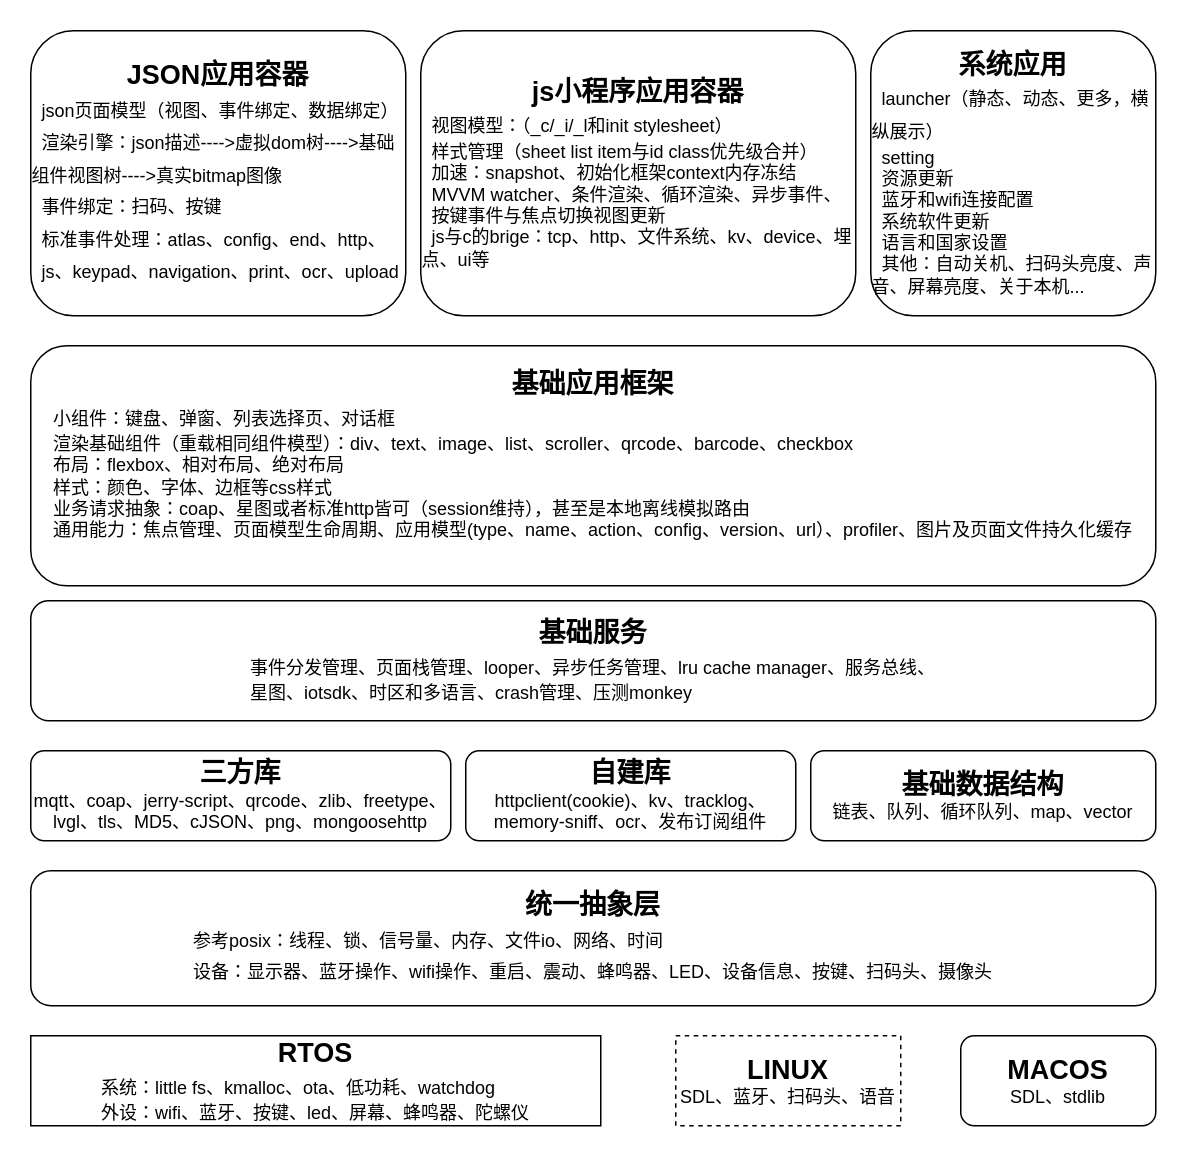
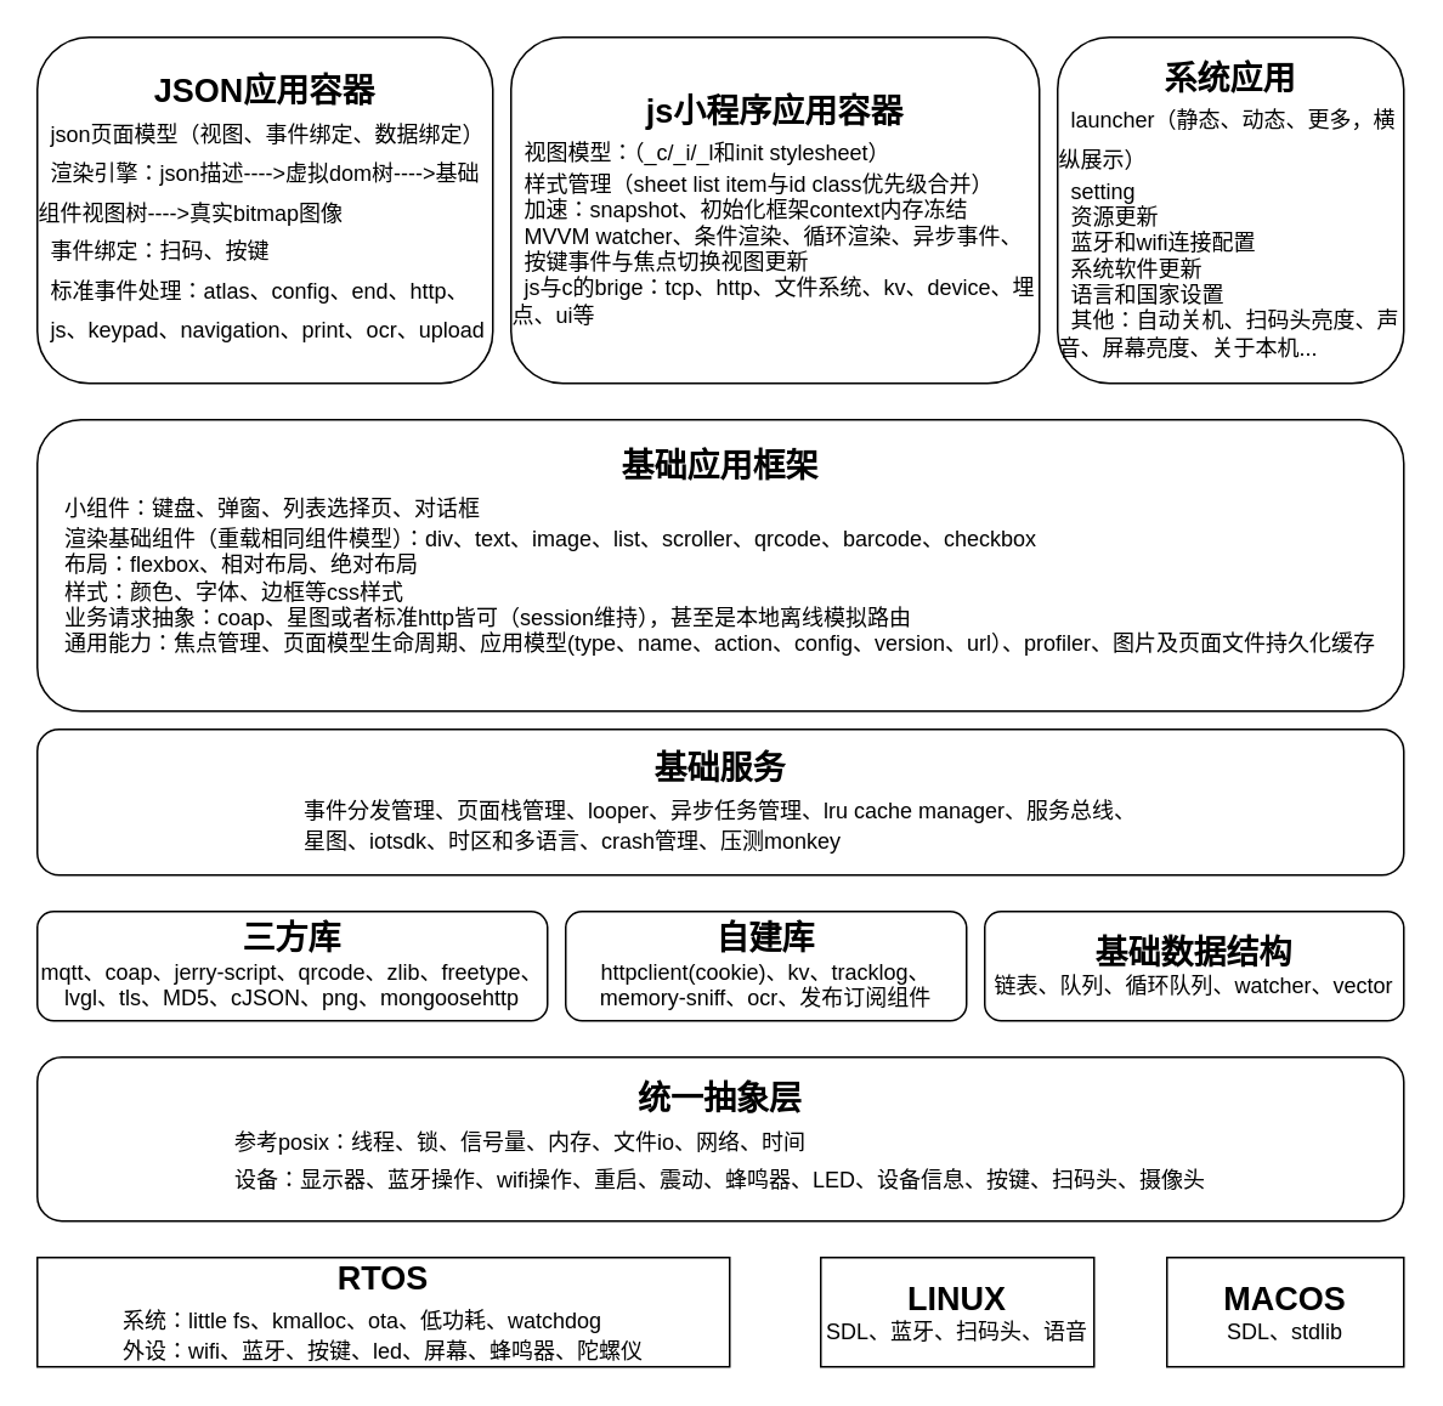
  <mxCell id="0" />
  <mxCell id="1" parent="0" />
  <mxCell id="2" value="&lt;b style=&quot;font-size: 18px&quot;&gt;统一抽象层&lt;br&gt;&lt;div style=&quot;text-align: left&quot;&gt;&lt;span style=&quot;font-size: 12px ; font-weight: normal&quot;&gt;参考posix：线程、锁、信号量、内存、文件io、网络、时间&lt;/span&gt;&lt;/div&gt;&lt;div style=&quot;text-align: left&quot;&gt;&lt;span style=&quot;font-size: 12px ; font-weight: normal&quot;&gt;设备：显示器、蓝牙操作、wifi操作、重启、震动、蜂鸣器、LED、设备信息、按键、扫码头、摄像头&lt;/span&gt;&lt;/div&gt;&lt;/b&gt;" style="rounded=1;whiteSpace=wrap;html=1;" parent="1" vertex="1"><mxGeometry x="20" y="580" width="750" height="90" as="geometry" /></mxCell>
  <mxCell id="3" value="&lt;b&gt;&lt;font style=&quot;font-size: 18px&quot;&gt;RTOS&lt;br&gt;&lt;div style=&quot;text-align: left&quot;&gt;&lt;span style=&quot;font-size: 12px ; font-weight: normal&quot;&gt;系统：little fs、kmalloc、ota、低功耗、watchdog&lt;/span&gt;&lt;/div&gt;&lt;/font&gt;&lt;/b&gt;&lt;div style=&quot;text-align: left&quot;&gt;&lt;span&gt;外设：wifi、蓝牙、按键、led、屏幕、蜂鸣器、陀螺仪&lt;/span&gt;&lt;/div&gt;" style="rounded=0;whiteSpace=wrap;html=1;" parent="1" vertex="1"><mxGeometry x="20" y="690" width="380" height="60" as="geometry" /></mxCell>
- <mxCell id="4" value="&lt;b&gt;&lt;font style=&quot;font-size: 18px&quot;&gt;LINUX&lt;/font&gt;&lt;/b&gt;&lt;br&gt;SDL、蓝牙、扫码头、语音" style="rounded=0;whiteSpace=wrap;html=1;dashed=1;" parent="1" vertex="1"><mxGeometry x="450" y="690" width="150" height="60" as="geometry" /></mxCell>
- <mxCell id="5" value="&lt;b&gt;&lt;font style=&quot;font-size: 18px&quot;&gt;MACOS&lt;/font&gt;&lt;/b&gt;&lt;br&gt;SDL、stdlib" style="whiteSpace=wrap;html=1;rounded=1;" parent="1" vertex="1"><mxGeometry x="640" y="690" width="130" height="60" as="geometry" /></mxCell>
+ <mxCell id="4" value="&lt;b&gt;&lt;font style=&quot;font-size: 18px&quot;&gt;LINUX&lt;/font&gt;&lt;/b&gt;&lt;br&gt;SDL、蓝牙、扫码头、语音" style="rounded=0;whiteSpace=wrap;html=1;" parent="1" vertex="1"><mxGeometry x="450" y="690" width="150" height="60" as="geometry" /></mxCell>
+ <mxCell id="5" value="&lt;b&gt;&lt;font style=&quot;font-size: 18px&quot;&gt;MACOS&lt;/font&gt;&lt;/b&gt;&lt;br&gt;SDL、stdlib" style="rounded=0;whiteSpace=wrap;html=1;" parent="1" vertex="1"><mxGeometry x="640" y="690" width="130" height="60" as="geometry" /></mxCell>
  <mxCell id="6" value="&lt;b style=&quot;font-size: 18px&quot;&gt;三方库&lt;br&gt;&lt;/b&gt;mqtt、coap、jerry-script、qrcode、zlib、freetype、lvgl、tls、MD5、cJSON、png、mongoosehttp" style="rounded=1;whiteSpace=wrap;html=1;" parent="1" vertex="1"><mxGeometry x="20" y="500" width="280" height="60" as="geometry" /></mxCell>
  <mxCell id="7" value="&lt;b style=&quot;font-size: 18px&quot;&gt;自建库&lt;br&gt;&lt;/b&gt;httpclient(cookie)、kv、tracklog、memory-sniff、ocr、发布订阅组件" style="rounded=1;whiteSpace=wrap;html=1;" parent="1" vertex="1"><mxGeometry x="310" y="500" width="220" height="60" as="geometry" /></mxCell>
  <mxCell id="8" value="&lt;b style=&quot;font-size: 18px&quot;&gt;基础服务&lt;br&gt;&lt;div style=&quot;text-align: left&quot;&gt;&lt;span style=&quot;font-size: 12px ; font-weight: normal&quot;&gt;事件分发管理、页面栈管理、looper、异步任务管理、lru cache manager、服务总线、&lt;/span&gt;&lt;/div&gt;&lt;/b&gt;&lt;div style=&quot;text-align: left&quot;&gt;&lt;span&gt;星图、iotsdk、时区和多语言、&lt;/span&gt;&lt;span&gt;crash管理、压测monkey&lt;/span&gt;&lt;/div&gt;" style="rounded=1;whiteSpace=wrap;html=1;" parent="1" vertex="1"><mxGeometry x="20" y="400" width="750" height="80" as="geometry" /></mxCell>
- <mxCell id="9" value="&lt;b style=&quot;font-size: 18px&quot;&gt;基础数据结构&lt;br&gt;&lt;/b&gt;链表、队列、循环队列、map、vector" style="rounded=1;whiteSpace=wrap;html=1;" parent="1" vertex="1"><mxGeometry x="540" y="500" width="230" height="60" as="geometry" /></mxCell>
+ <mxCell id="9" value="&lt;b style=&quot;font-size: 18px&quot;&gt;基础数据结构&lt;br&gt;&lt;/b&gt;链表、队列、循环队列、watcher、vector" style="rounded=1;whiteSpace=wrap;html=1;" parent="1" vertex="1"><mxGeometry x="540" y="500" width="230" height="60" as="geometry" /></mxCell>
  <mxCell id="10" value="&lt;b style=&quot;font-size: 18px&quot;&gt;基础应用框架&lt;br&gt;&lt;div style=&quot;text-align: left&quot;&gt;&lt;span style=&quot;font-size: 12px ; font-weight: normal&quot;&gt;小组件：键盘、弹窗、列表选择页、对话框&lt;/span&gt;&lt;/div&gt;&lt;div style=&quot;text-align: left&quot;&gt;&lt;div style=&quot;font-size: 12px ; font-weight: 400&quot;&gt;&lt;span&gt;渲染基础组件（重载相同组件模型）：div、text、image、list、scroller、qrcode、barcode、checkbox&lt;/span&gt;&lt;/div&gt;&lt;div style=&quot;font-size: 12px ; font-weight: 400&quot;&gt;&lt;div&gt;&lt;span&gt;布局：flexbox、相对布局、绝对布局&lt;/span&gt;&lt;br&gt;&lt;/div&gt;&lt;div&gt;&lt;div&gt;&lt;span&gt;样式：颜色、字体、边框等css样式&lt;/span&gt;&lt;br&gt;&lt;/div&gt;&lt;/div&gt;&lt;div&gt;&lt;div&gt;&lt;span&gt;业务请求抽象：coap、星图或者标准http皆可（session维持），甚至是本地离线模拟路由&lt;/span&gt;&lt;br&gt;&lt;/div&gt;&lt;/div&gt;&lt;/div&gt;&lt;/div&gt;&lt;/b&gt;&lt;div style=&quot;text-align: left&quot;&gt;&lt;span&gt;通用能力：焦点管理、页面模型生命周期、应用模型(type、name、action、config、version、url）、&lt;/span&gt;&lt;span&gt;profiler、图片及页面文件持久化缓存&lt;/span&gt;&lt;/div&gt;&lt;div style=&quot;text-align: left&quot;&gt;&lt;br&gt;&lt;/div&gt;" style="rounded=1;whiteSpace=wrap;html=1;" parent="1" vertex="1"><mxGeometry x="20" y="230" width="750" height="160" as="geometry" /></mxCell>
  <mxCell id="11" value="&lt;b style=&quot;font-size: 18px&quot;&gt;JSON应用容器&lt;br&gt;&lt;div style=&quot;text-align: left&quot;&gt;&lt;span style=&quot;font-size: 12px ; font-weight: 400&quot;&gt;&amp;nbsp; json页面模型（视图、事件绑定、数据绑定）&lt;/span&gt;&lt;span style=&quot;font-size: 12px ; font-weight: normal&quot;&gt;&lt;br&gt;&lt;/span&gt;&lt;/div&gt;&lt;div style=&quot;text-align: left&quot;&gt;&lt;span style=&quot;font-size: 12px ; font-weight: normal&quot;&gt;&amp;nbsp;&amp;nbsp;&lt;/span&gt;&lt;span style=&quot;font-size: 12px ; font-weight: normal&quot;&gt;渲染引擎：json描述----&amp;gt;虚拟dom树----&amp;gt;基础组件视图树----&amp;gt;真实bitmap图像&lt;/span&gt;&lt;/div&gt;&lt;/b&gt;&lt;b style=&quot;font-size: 18px&quot;&gt;&lt;div style=&quot;text-align: left&quot;&gt;&lt;span style=&quot;font-size: 12px ; font-weight: normal&quot;&gt;&amp;nbsp; 事件绑定：扫码、按键&lt;/span&gt;&lt;/div&gt;&lt;div style=&quot;text-align: left&quot;&gt;&lt;span style=&quot;font-size: 12px ; font-weight: normal&quot;&gt;&amp;nbsp; 标准事件处理：atlas、config、end、http、&amp;nbsp; &amp;nbsp; &amp;nbsp; js、keypad、navigation、print、ocr、upload&lt;/span&gt;&lt;/div&gt;&lt;/b&gt;" style="rounded=1;whiteSpace=wrap;html=1;" parent="1" vertex="1"><mxGeometry x="20" y="20" width="250" height="190" as="geometry" /></mxCell>
  <mxCell id="12" value="&lt;b style=&quot;font-size: 18px&quot;&gt;js小程序应用容器&lt;br&gt;&lt;div style=&quot;text-align: left&quot;&gt;&lt;span style=&quot;font-size: 12px ; font-weight: normal&quot;&gt;&amp;nbsp; 视图模型：（_c/_i/_l和init stylesheet）&lt;/span&gt;&lt;/div&gt;&lt;/b&gt;&lt;div style=&quot;text-align: left&quot;&gt;&lt;span&gt;&amp;nbsp; 样式管理（sheet list item与id class优先级合并）&lt;/span&gt;&lt;/div&gt;&lt;div style=&quot;text-align: left&quot;&gt;&lt;span&gt;&amp;nbsp; 加速：snapshot、初始化框架context内存冻结&lt;/span&gt;&lt;br&gt;&lt;/div&gt;&lt;div style=&quot;text-align: left&quot;&gt;&lt;span&gt;&amp;nbsp; MVVM watcher、条件渲染、循环渲染、异步事件、&lt;/span&gt;&lt;/div&gt;&lt;div style=&quot;text-align: left&quot;&gt;&lt;span&gt;&amp;nbsp; 按键事件与焦点切换视图更新&lt;/span&gt;&lt;/div&gt;&lt;div style=&quot;text-align: left&quot;&gt;&lt;span&gt;&amp;nbsp; js与c的brige：tcp、http、文件系统、&lt;/span&gt;&lt;span&gt;kv、device、埋点、ui等&lt;/span&gt;&lt;/div&gt;" style="rounded=1;whiteSpace=wrap;html=1;" parent="1" vertex="1"><mxGeometry x="280" y="20" width="290" height="190" as="geometry" /></mxCell>
  <mxCell id="13" value="&lt;b style=&quot;font-size: 18px&quot;&gt;系统应用&lt;br&gt;&lt;div style=&quot;text-align: left&quot;&gt;&lt;span style=&quot;font-size: 12px ; font-weight: normal&quot;&gt;&amp;nbsp; launcher（静态、动态、更多，横纵展示）&lt;/span&gt;&lt;/div&gt;&lt;/b&gt;&lt;div style=&quot;text-align: left&quot;&gt;&lt;span&gt;&amp;nbsp; setting&lt;/span&gt;&lt;/div&gt;&lt;div style=&quot;text-align: left&quot;&gt;&lt;span&gt;&amp;nbsp; 资源更新&lt;/span&gt;&lt;br&gt;&lt;/div&gt;&lt;div style=&quot;text-align: left&quot;&gt;&lt;span&gt;&amp;nbsp; 蓝牙和wifi连接配置&lt;/span&gt;&lt;/div&gt;&lt;div style=&quot;text-align: left&quot;&gt;&lt;span&gt;&amp;nbsp; 系统软件更新&lt;/span&gt;&lt;/div&gt;&lt;div style=&quot;text-align: left&quot;&gt;&lt;span&gt;&amp;nbsp; 语言和国家设置&lt;/span&gt;&lt;/div&gt;&lt;div style=&quot;text-align: left&quot;&gt;&lt;span&gt;&amp;nbsp; 其他：自动关机、扫码头亮度、声音、屏幕亮度、关于本机...&lt;/span&gt;&lt;/div&gt;" style="rounded=1;whiteSpace=wrap;html=1;" parent="1" vertex="1"><mxGeometry x="580" y="20" width="190" height="190" as="geometry" /></mxCell>
